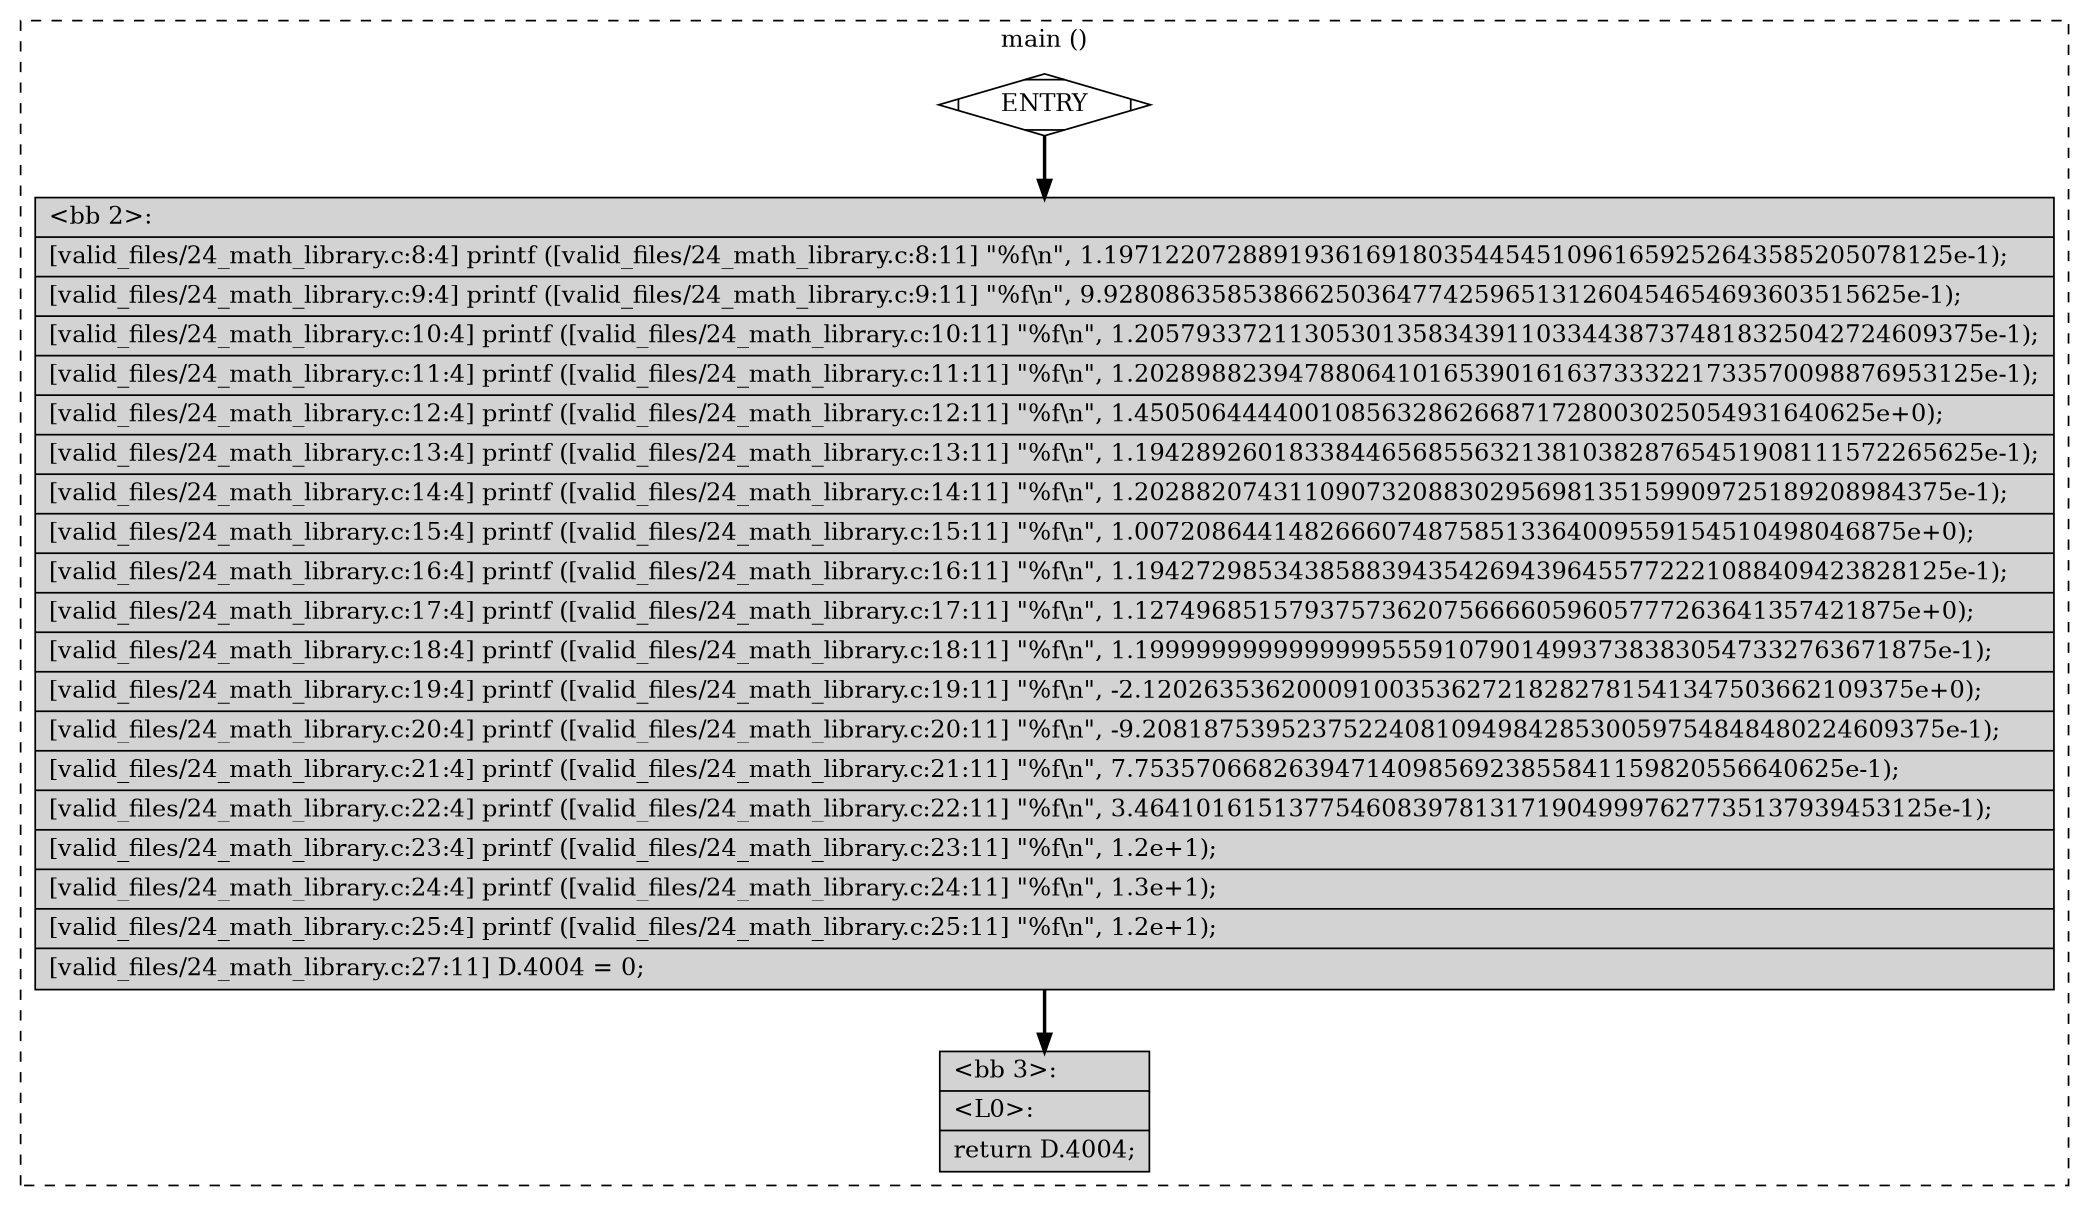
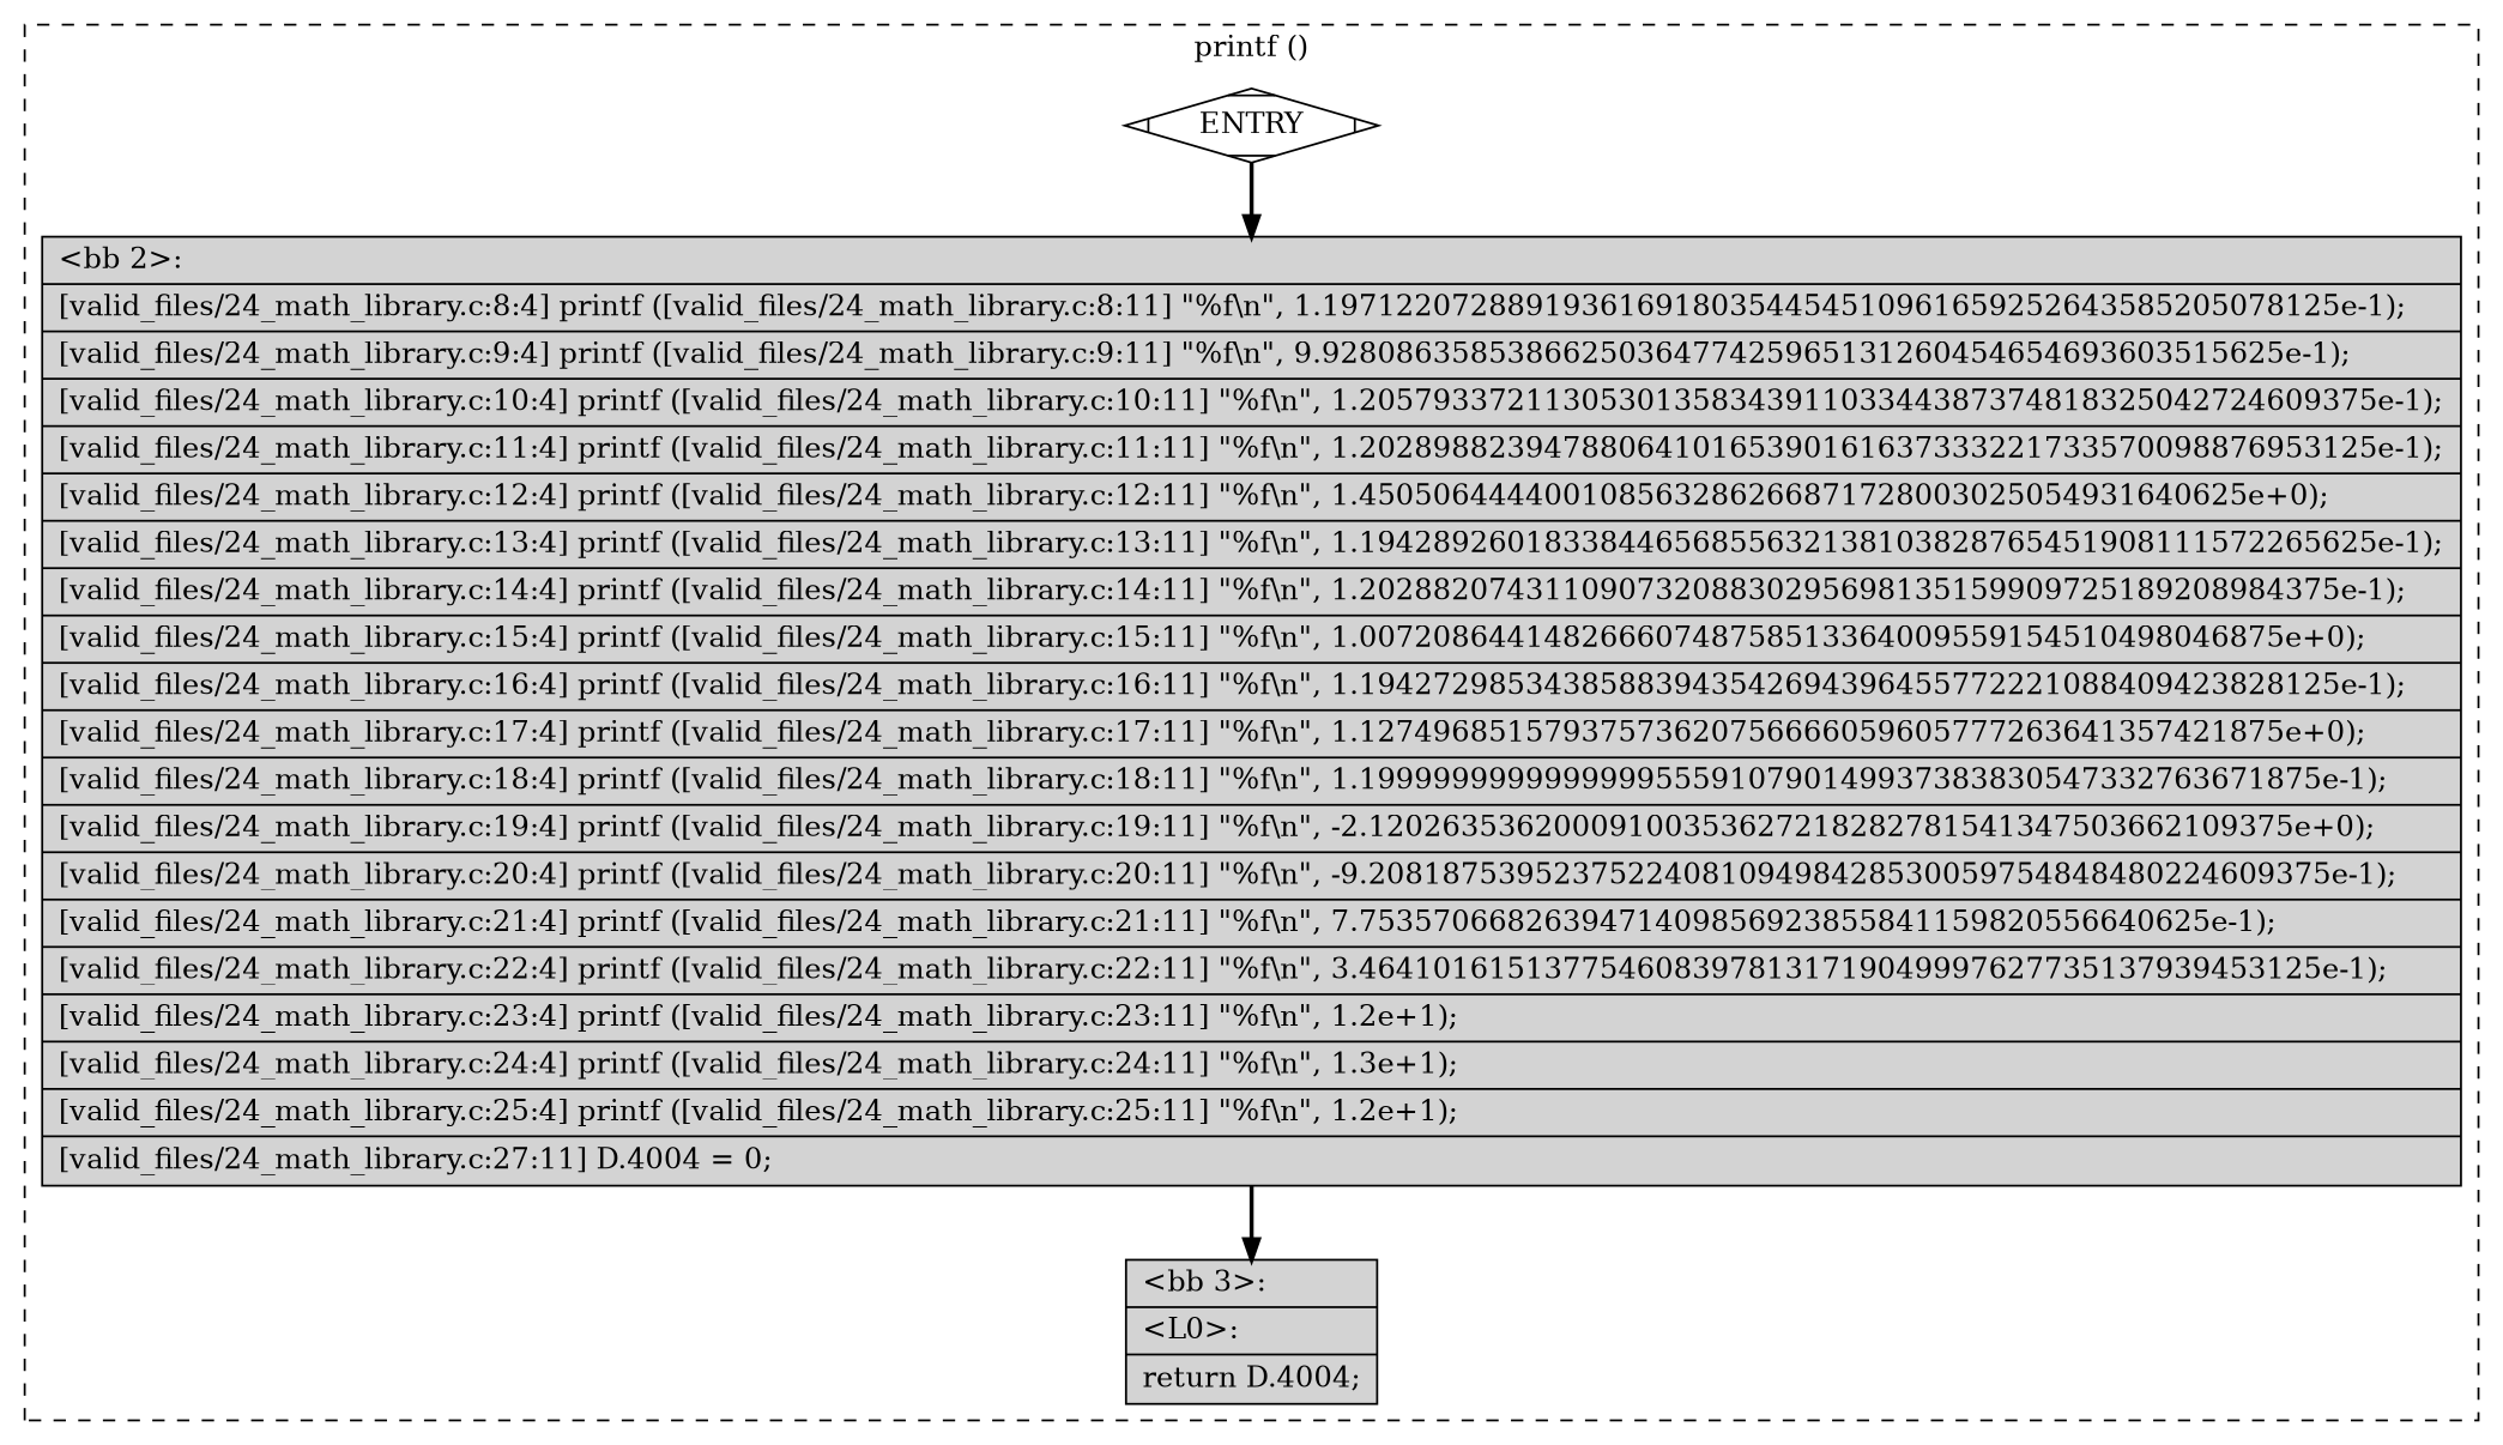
  digraph {
    fontname="DejaVu Serif"
    node [fillcolor=lightgrey fontname="DejaVu Serif" shape=record style=filled]
    edge [color=black constraint=true fontname="DejaVu Serif" headport=n style="solid,bold" tailport=s weight=100]
    n1 [fillcolor=white label=ENTRY shape=Mdiamond]
    n2 [label="{\<bb\ 2\>:\l|[valid_files/24_math_library.c:8:4]\ printf\ ([valid_files/24_math_library.c:8:11]\ \"%f\\n\",\ 1.1971220728891936169180354454510961659252643585205078125e-1);\l|[valid_files/24_math_library.c:9:4]\ printf\ ([valid_files/24_math_library.c:9:11]\ \"%f\\n\",\ 9.9280863585386625036477425965131260454654693603515625e-1);\l|[valid_files/24_math_library.c:10:4]\ printf\ ([valid_files/24_math_library.c:10:11]\ \"%f\\n\",\ 1.2057933721130530135834391103344387374818325042724609375e-1);\l|[valid_files/24_math_library.c:11:4]\ printf\ ([valid_files/24_math_library.c:11:11]\ \"%f\\n\",\ 1.2028988239478806410165390161637333221733570098876953125e-1);\l|[valid_files/24_math_library.c:12:4]\ printf\ ([valid_files/24_math_library.c:12:11]\ \"%f\\n\",\ 1.450506444400108563286266871728003025054931640625e+0);\l|[valid_files/24_math_library.c:13:4]\ printf\ ([valid_files/24_math_library.c:13:11]\ \"%f\\n\",\ 1.1942892601833844656855632138103828765451908111572265625e-1);\l|[valid_files/24_math_library.c:14:4]\ printf\ ([valid_files/24_math_library.c:14:11]\ \"%f\\n\",\ 1.20288207431109073208830295698135159909725189208984375e-1);\l|[valid_files/24_math_library.c:15:4]\ printf\ ([valid_files/24_math_library.c:15:11]\ \"%f\\n\",\ 1.00720864414826660748758513364009559154510498046875e+0);\l|[valid_files/24_math_library.c:16:4]\ printf\ ([valid_files/24_math_library.c:16:11]\ \"%f\\n\",\ 1.19427298534385883943542694396455772221088409423828125e-1);\l|[valid_files/24_math_library.c:17:4]\ printf\ ([valid_files/24_math_library.c:17:11]\ \"%f\\n\",\ 1.12749685157937573620756666059605777263641357421875e+0);\l|[valid_files/24_math_library.c:18:4]\ printf\ ([valid_files/24_math_library.c:18:11]\ \"%f\\n\",\ 1.1999999999999999555910790149937383830547332763671875e-1);\l|[valid_files/24_math_library.c:19:4]\ printf\ ([valid_files/24_math_library.c:19:11]\ \"%f\\n\",\ -2.12026353620009100353627218282781541347503662109375e+0);\l|[valid_files/24_math_library.c:20:4]\ printf\ ([valid_files/24_math_library.c:20:11]\ \"%f\\n\",\ -9.2081875395237522408109498428530059754848480224609375e-1);\l|[valid_files/24_math_library.c:21:4]\ printf\ ([valid_files/24_math_library.c:21:11]\ \"%f\\n\",\ 7.7535706682639471409856923855841159820556640625e-1);\l|[valid_files/24_math_library.c:22:4]\ printf\ ([valid_files/24_math_library.c:22:11]\ \"%f\\n\",\ 3.4641016151377546083978131719049997627735137939453125e-1);\l|[valid_files/24_math_library.c:23:4]\ printf\ ([valid_files/24_math_library.c:23:11]\ \"%f\\n\",\ 1.2e+1);\l|[valid_files/24_math_library.c:24:4]\ printf\ ([valid_files/24_math_library.c:24:11]\ \"%f\\n\",\ 1.3e+1);\l|[valid_files/24_math_library.c:25:4]\ printf\ ([valid_files/24_math_library.c:25:11]\ \"%f\\n\",\ 1.2e+1);\l|[valid_files/24_math_library.c:27:11]\ D.4004\ =\ 0;\l}"]
    n3 [label="{\<bb\ 3\>:\l|\<L0\>:\l|return\ D.4004;\l}"]
    subgraph cluster_1 {
      color=black
-     label="main ()"
+     label="printf ()"
      style=dashed
      n1
      n2
      n3
    }
    n1 -> n2
    n2 -> n3
  }
